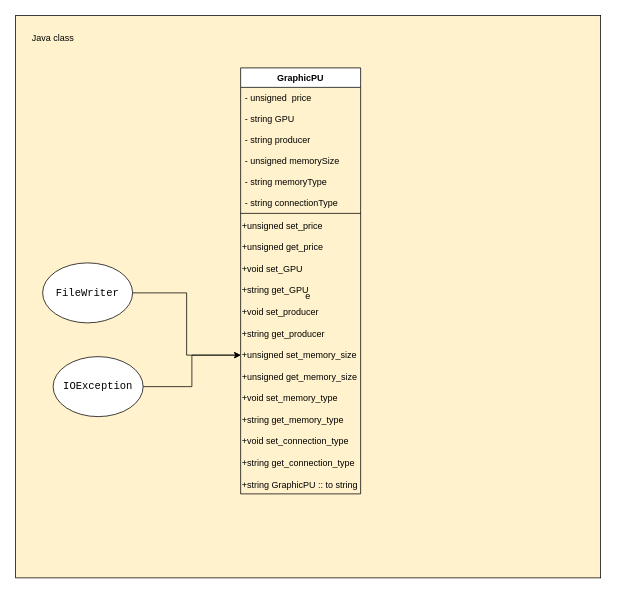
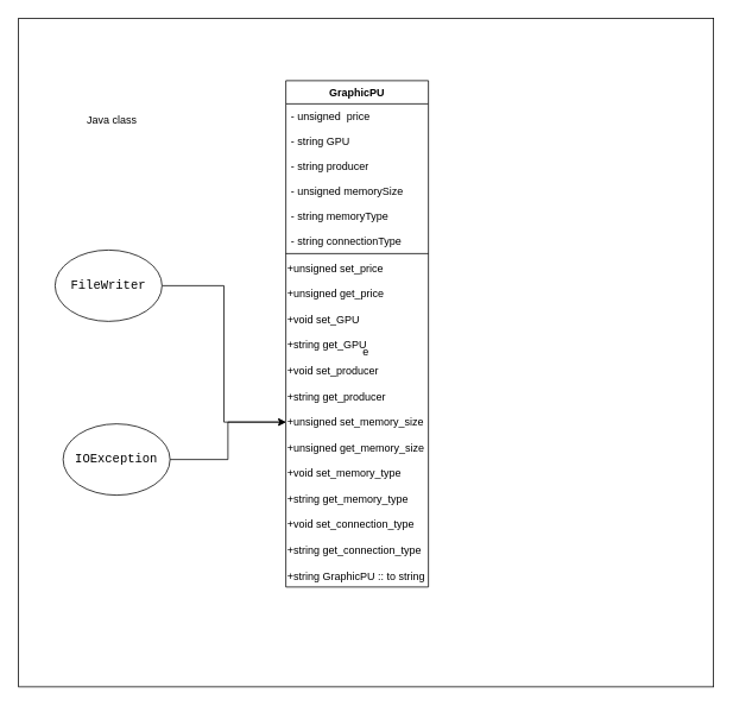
  <mxCell id="0" />
  <mxCell id="1" parent="0" />
- <mxCell id="2" value="е" style="rounded=0;whiteSpace=wrap;html=1;fillColor=#fff2cc;" vertex="1" parent="1"><mxGeometry x="20" y="20" width="780" height="750" as="geometry" /></mxCell>
+ <mxCell id="2" value="е" style="rounded=0;whiteSpace=wrap;html=1;" vertex="1" parent="1"><mxGeometry x="20" y="20" width="780" height="750" as="geometry" /></mxCell>
  <mxCell id="3" value="GraphicPU&#10;" style="swimlane;fontStyle=1;align=center;verticalAlign=top;childLayout=stackLayout;horizontal=1;startSize=26;horizontalStack=0;resizeParent=1;resizeParentMax=0;resizeLast=0;collapsible=1;marginBottom=0;" parent="1" vertex="1"><mxGeometry x="320" y="90" width="160" height="568" as="geometry" /></mxCell>
  <mxCell id="4" value="- unsigned  price&#10;&#10;- string GPU&#10;&#10;- string producer&#10;&#10;- unsigned memorySize&#10;&#10;- string memoryType&#10;&#10;- string connectionType&#10; " style="text;strokeColor=none;fillColor=none;align=left;verticalAlign=top;spacingLeft=4;spacingRight=4;overflow=hidden;rotatable=0;points=[[0,0.5],[1,0.5]];portConstraint=eastwest;" parent="3" vertex="1"><mxGeometry y="26" width="160" height="164" as="geometry" /></mxCell>
  <mxCell id="5" value="" style="line;strokeWidth=1;fillColor=none;align=left;verticalAlign=middle;spacingTop=-1;spacingLeft=3;spacingRight=3;rotatable=0;labelPosition=right;points=[];portConstraint=eastwest;strokeColor=inherit;" parent="3" vertex="1"><mxGeometry y="190" width="160" height="8" as="geometry" /></mxCell>
  <mxCell id="6" value="+unsigned set_price&lt;br&gt;&lt;br&gt;+unsigned get_price&lt;br&gt;&lt;br&gt;+void set_GPU&lt;br&gt;&lt;br&gt;+string get_GPU&lt;br&gt;&lt;br&gt;+void set_producer&lt;br&gt;&lt;br&gt;+string get_producer&lt;br&gt;&lt;br&gt;+unsigned set_memory_size&lt;br&gt;&lt;br&gt;+unsigned get_memory_size&lt;br&gt;&lt;br&gt;+void set_memory_type&lt;br&gt;&lt;br&gt;+string get_memory_type&lt;br&gt;&lt;br&gt;+void set_connection_type&lt;br&gt;&lt;br&gt;+string get_connection_type&lt;br&gt;&lt;br&gt;+string GraphicPU :: to string" style="text;html=1;strokeColor=none;fillColor=none;align=left;verticalAlign=middle;whiteSpace=wrap;rounded=0;" parent="3" vertex="1"><mxGeometry y="198" width="160" height="370" as="geometry" /></mxCell>
- <mxCell id="7" value="Java class&lt;br&gt;" style="text;html=1;strokeColor=none;fillColor=none;align=center;verticalAlign=middle;whiteSpace=wrap;rounded=0;" vertex="1" parent="1"><mxGeometry x="20" y="20" width="100" height="60" as="geometry" /></mxCell>
+ <mxCell id="7" value="Java class&lt;br&gt;" style="text;html=1;strokeColor=none;fillColor=none;align=center;verticalAlign=middle;whiteSpace=wrap;rounded=0;" vertex="1" parent="1"><mxGeometry x="75" y="105" width="100" height="60" as="geometry" /></mxCell>
  <mxCell id="8" style="edgeStyle=orthogonalEdgeStyle;rounded=0;orthogonalLoop=1;jettySize=auto;html=1;" edge="1" parent="1" source="9" target="6"><mxGeometry relative="1" as="geometry" /></mxCell>
- <mxCell id="9" value="&lt;div style=&quot;font-family: Consolas, &amp;quot;Courier New&amp;quot;, monospace; font-size: 14px; line-height: 19px;&quot;&gt;&lt;span style=&quot;background-color: rgb(255, 255, 255);&quot;&gt;&lt;font color=&quot;#030303&quot;&gt;FileWriter&lt;/font&gt;&lt;/span&gt;&lt;/div&gt;" style="ellipse;whiteSpace=wrap;html=1;fontColor=#FCFCFC;" vertex="1" parent="1"><mxGeometry x="56" y="350" width="120" height="80" as="geometry" /></mxCell>
+ <mxCell id="9" value="&lt;div style=&quot;font-family: Consolas, &amp;quot;Courier New&amp;quot;, monospace; font-size: 14px; line-height: 19px;&quot;&gt;&lt;span style=&quot;background-color: rgb(255, 255, 255);&quot;&gt;&lt;font color=&quot;#030303&quot;&gt;FileWriter&lt;/font&gt;&lt;/span&gt;&lt;/div&gt;" style="ellipse;whiteSpace=wrap;html=1;fontColor=#FCFCFC;" vertex="1" parent="1"><mxGeometry x="61" y="280" width="120" height="80" as="geometry" /></mxCell>
  <mxCell id="10" style="edgeStyle=orthogonalEdgeStyle;rounded=0;orthogonalLoop=1;jettySize=auto;html=1;" edge="1" parent="1" source="11" target="6"><mxGeometry relative="1" as="geometry" /></mxCell>
  <mxCell id="11" value="&lt;div style=&quot;font-family: Consolas, &amp;quot;Courier New&amp;quot;, monospace; font-size: 14px; line-height: 19px;&quot;&gt;&lt;span style=&quot;background-color: rgb(255, 255, 255);&quot;&gt;IOException&lt;/span&gt;&lt;/div&gt;" style="ellipse;whiteSpace=wrap;html=1;" vertex="1" parent="1"><mxGeometry x="70" y="475" width="120" height="80" as="geometry" /></mxCell>
